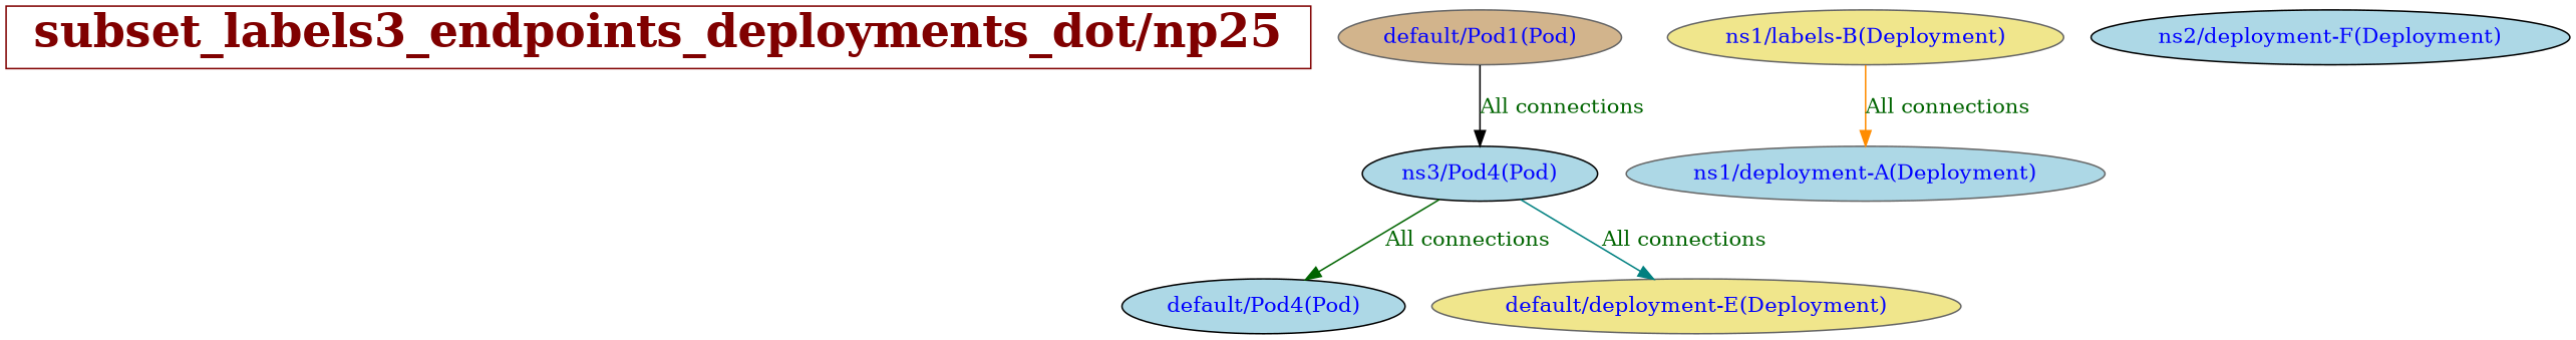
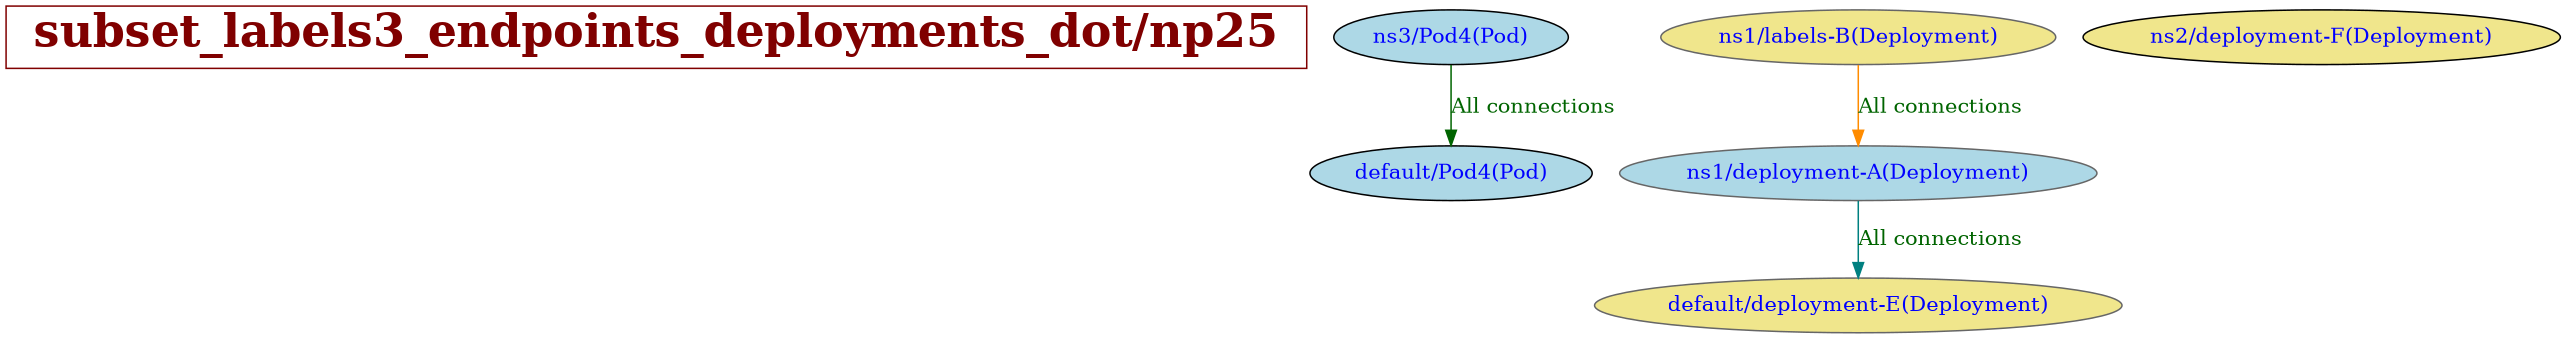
  digraph {
    node [color=gray40 fontcolor=blue fillcolor=lightblue style=filled]
    edge [fontcolor=darkgreen]
    n1 [color=webmaroon fontcolor=webmaroon fontsize=30 label=< <B>subset_labels3_endpoints_deployments_dot/np25</B> > shape=box fillcolor="" style=""]
-   n2 [fillcolor=tan label="default/Pod1(Pod)"]
    n3 [color=black label="ns3/Pod4(Pod)"]
    n4 [color=black label="default/Pod4(Pod)"]
    n5 [fillcolor=khaki label="default/deployment-E(Deployment)"]
    n6 [label="ns1/deployment-A(Deployment)"]
    n7 [fillcolor=khaki label="ns1/labels-B(Deployment)"]
-   n8 [color=black label="ns2/deployment-F(Deployment)"]
-   n2 -> n3 [color=black label="All connections"]
+   n8 [color=black fillcolor=khaki label="ns2/deployment-F(Deployment)"]
    n3 -> n4 [color=darkgreen label="All connections"]
-   n3 -> n5 [color=teal label="All connections"]
+   n6 -> n5 [color=teal label="All connections"]
    n7 -> n6 [color=darkorange label="All connections"]
  }
